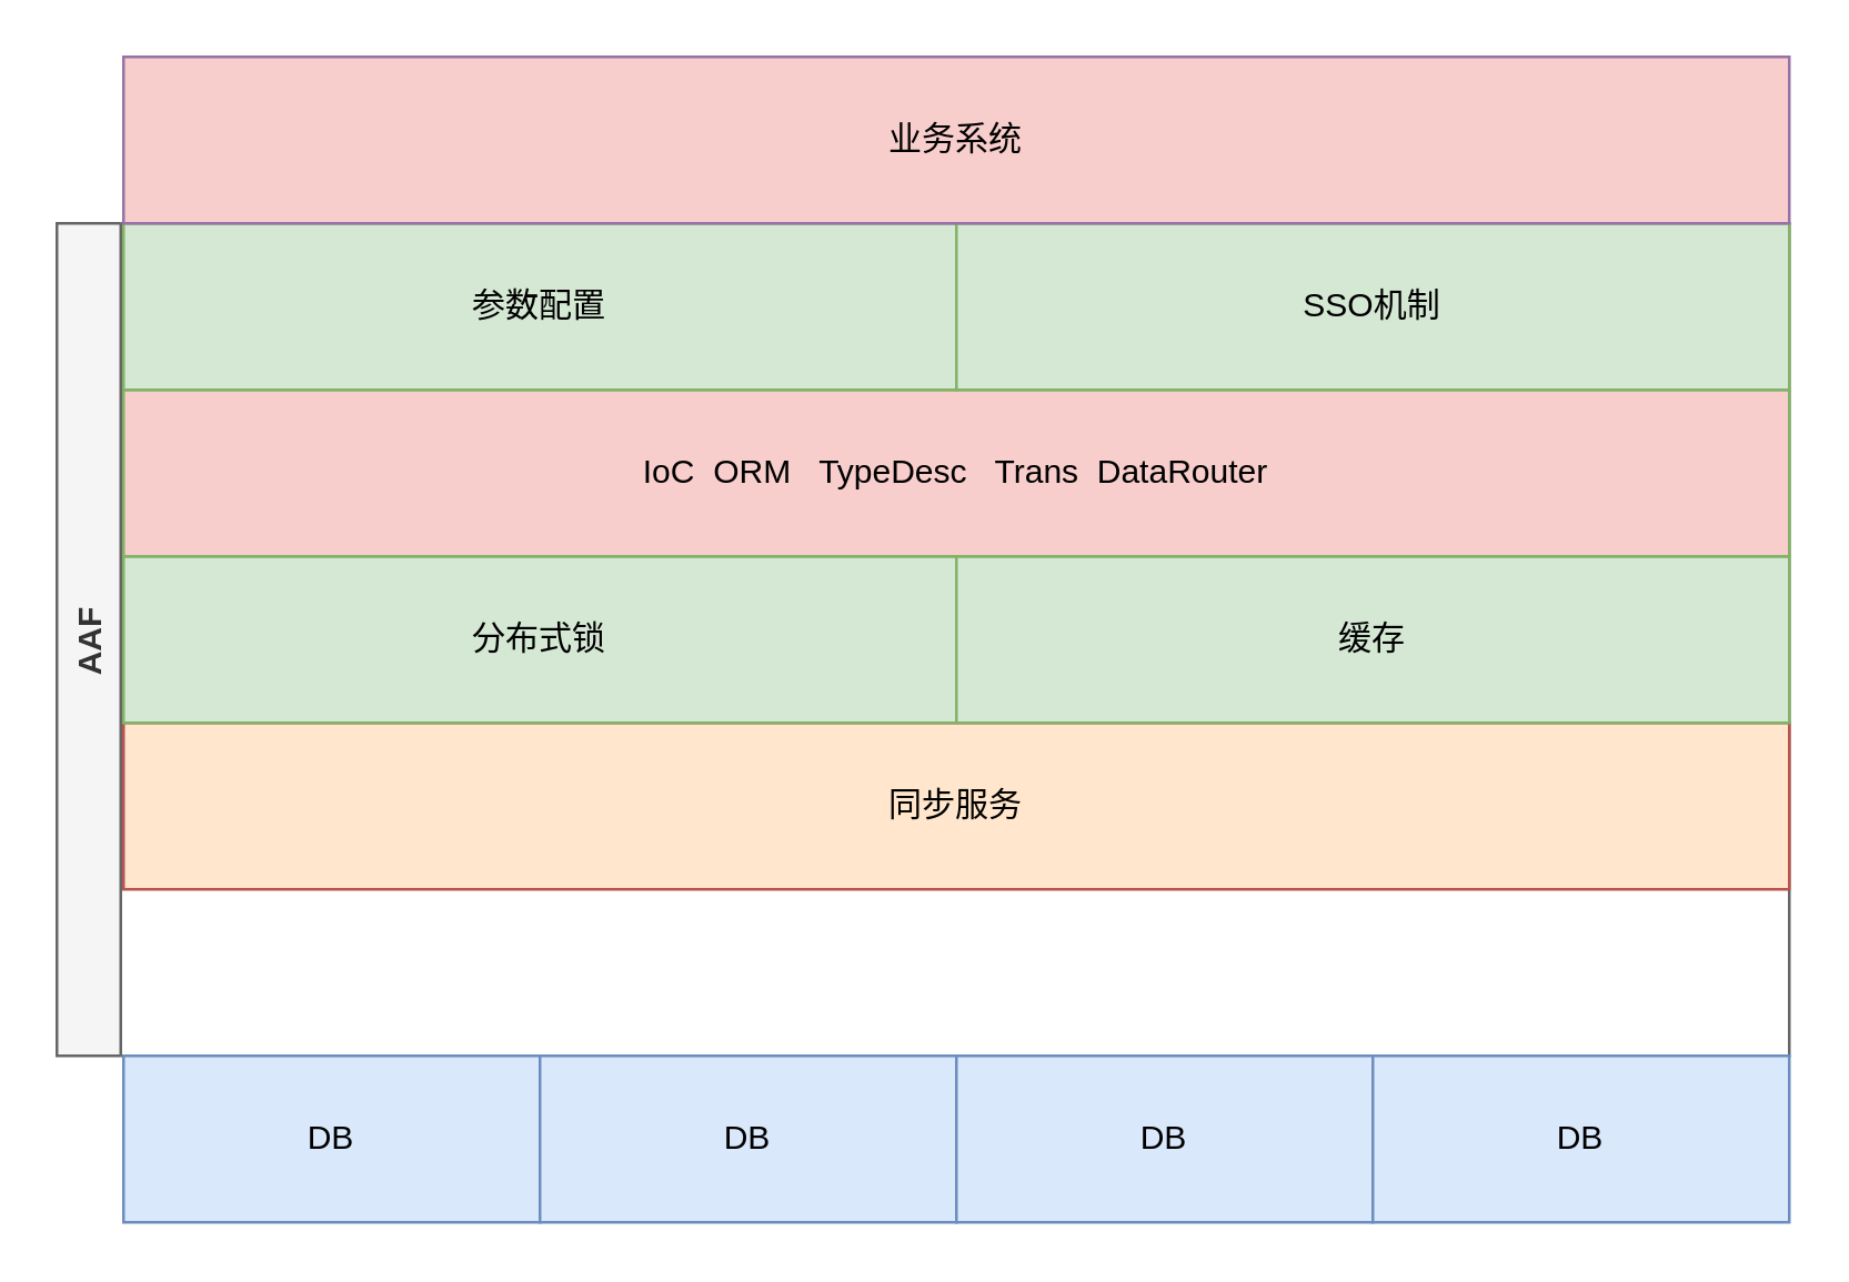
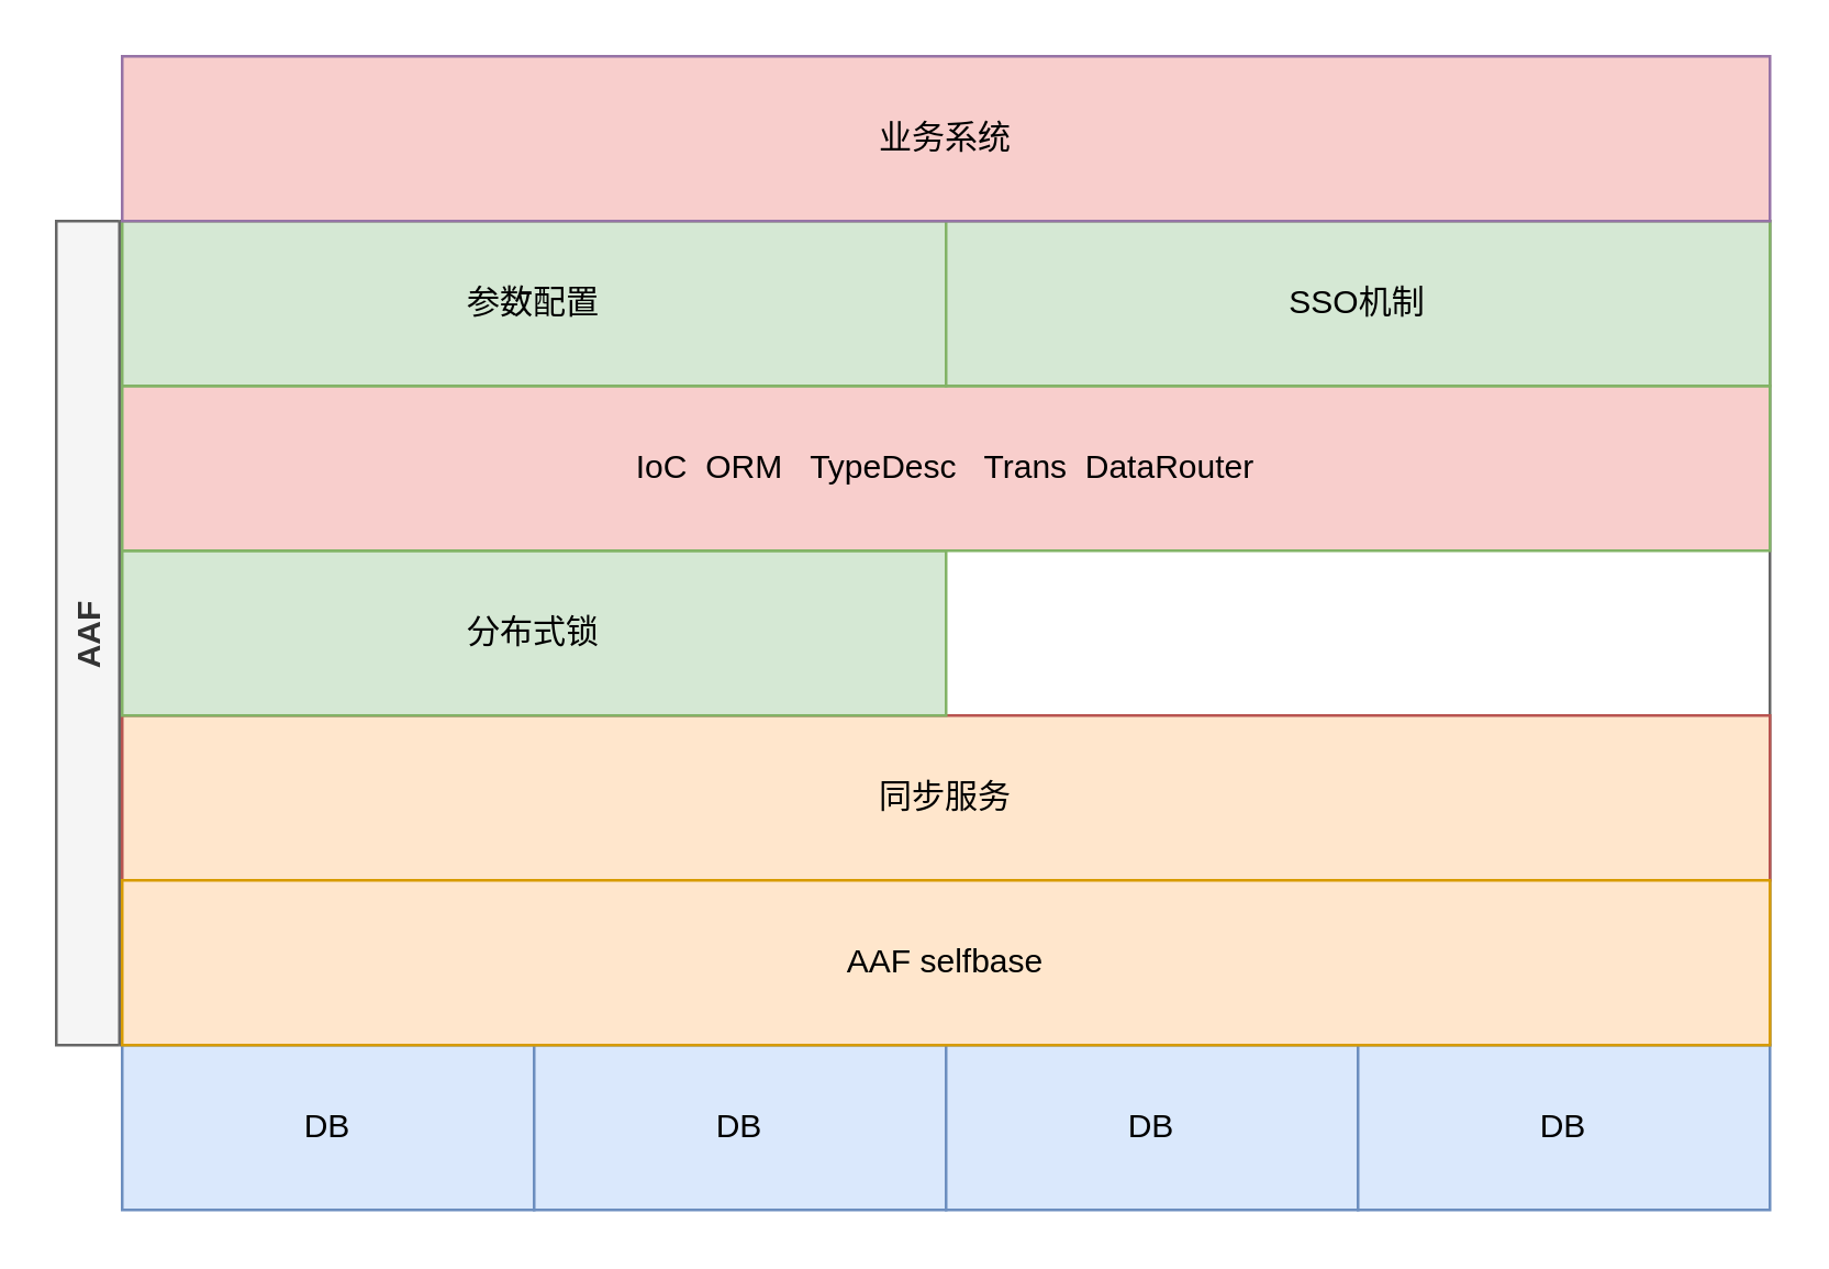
  <mxCell id="0" />
  <mxCell id="1" parent="0" />
  <mxCell id="2" value="AAF" style="swimlane;horizontal=0;rotation=0;container=0;fillColor=#f5f5f5;fontColor=#333333;strokeColor=#666666;" vertex="1" parent="1"><mxGeometry x="20" y="80" width="624" height="300" as="geometry" /></mxCell>
  <mxCell id="3" value="DB" style="rounded=0;whiteSpace=wrap;html=1;fillColor=#dae8fc;strokeColor=#6c8ebf;" vertex="1" parent="1"><mxGeometry x="44" y="380" width="150" height="60" as="geometry" /></mxCell>
  <mxCell id="4" value="DB" style="rounded=0;whiteSpace=wrap;html=1;fillColor=#dae8fc;strokeColor=#6c8ebf;" vertex="1" parent="1"><mxGeometry x="194" y="380" width="150" height="60" as="geometry" /></mxCell>
  <mxCell id="5" value="DB" style="rounded=0;whiteSpace=wrap;html=1;fillColor=#dae8fc;strokeColor=#6c8ebf;" vertex="1" parent="1"><mxGeometry x="344" y="380" width="150" height="60" as="geometry" /></mxCell>
  <mxCell id="6" value="DB" style="rounded=0;whiteSpace=wrap;html=1;fillColor=#dae8fc;strokeColor=#6c8ebf;" vertex="1" parent="1"><mxGeometry x="494" y="380" width="150" height="60" as="geometry" /></mxCell>
  <mxCell id="7" value="同步服务" style="rounded=0;whiteSpace=wrap;html=1;fillColor=#ffe6cc;strokeColor=#b85450;" vertex="1" parent="1"><mxGeometry x="44" y="260" width="600" height="60" as="geometry" /></mxCell>
  <mxCell id="8" value="分布式锁" style="rounded=0;whiteSpace=wrap;html=1;fillColor=#d5e8d4;strokeColor=#82b366;" vertex="1" parent="1"><mxGeometry x="44" y="200" width="300" height="60" as="geometry" /></mxCell>
- <mxCell id="9" value="缓存" style="rounded=0;whiteSpace=wrap;html=1;fillColor=#d5e8d4;strokeColor=#82b366;" vertex="1" parent="1"><mxGeometry x="344" y="200" width="300" height="60" as="geometry" /></mxCell>
  <mxCell id="10" value="IoC&amp;nbsp; ORM&amp;nbsp; &amp;nbsp;TypeDesc&amp;nbsp; &amp;nbsp;Trans&amp;nbsp; DataRouter" style="rounded=0;whiteSpace=wrap;html=1;fillColor=#f8cecc;strokeColor=#82b366;" vertex="1" parent="1"><mxGeometry x="44" y="140" width="600" height="60" as="geometry" /></mxCell>
+ <mxCell id="11" value="AAF selfbase" style="rounded=0;whiteSpace=wrap;html=1;fillColor=#ffe6cc;strokeColor=#d79b00;" vertex="1" parent="1"><mxGeometry x="44" y="320" width="600" height="60" as="geometry" /></mxCell>
  <mxCell id="12" value="参数配置" style="rounded=0;whiteSpace=wrap;html=1;fillColor=#d5e8d4;strokeColor=#82b366;" vertex="1" parent="1"><mxGeometry x="44" y="80" width="300" height="60" as="geometry" /></mxCell>
  <mxCell id="13" value="SSO机制" style="rounded=0;whiteSpace=wrap;html=1;fillColor=#d5e8d4;strokeColor=#82b366;" vertex="1" parent="1"><mxGeometry x="344" y="80" width="300" height="60" as="geometry" /></mxCell>
  <mxCell id="14" value="业务系统" style="rounded=0;whiteSpace=wrap;html=1;fillColor=#f8cecc;strokeColor=#9673a6;" vertex="1" parent="1"><mxGeometry x="44" y="20" width="600" height="60" as="geometry" /></mxCell>
